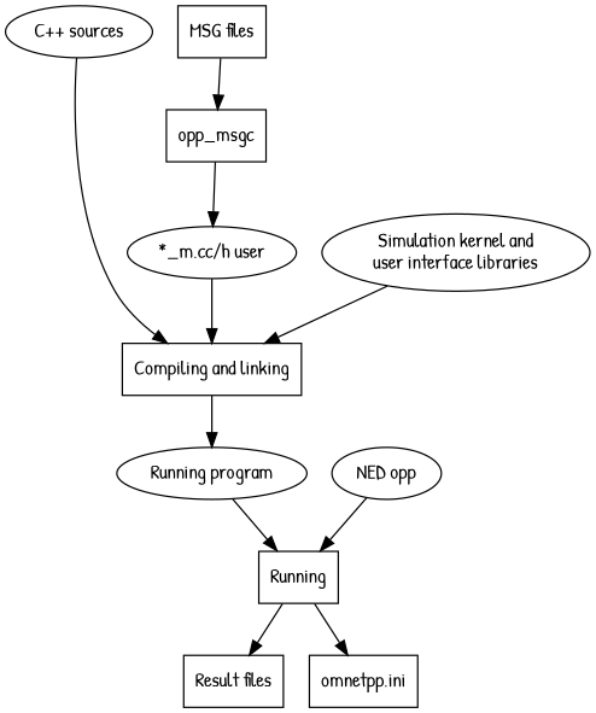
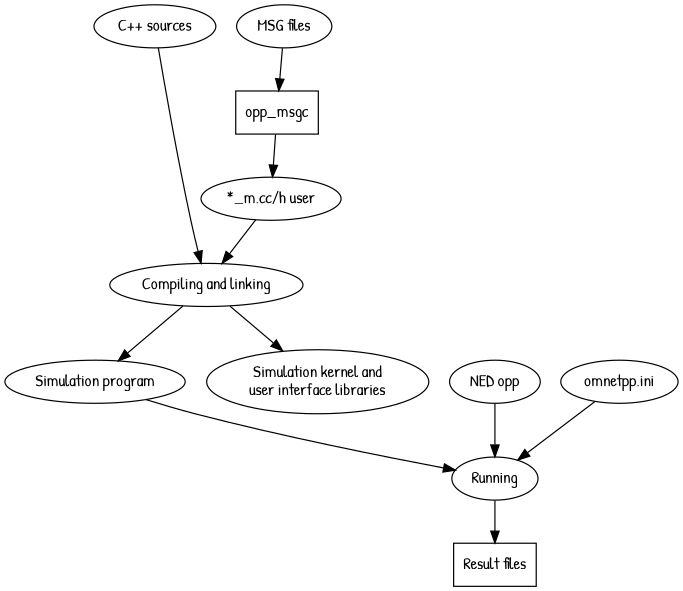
  digraph {
    fontname="Patrick Hand"
    fontsize=12
    node [fontname="Patrick Hand" shape=ellipse]
    edge [fontname="Patrick Hand"]
    n1 [label="C++ sources"]
-   n2 [label="MSG files" shape=box]
-   n3 [label="Compiling and linking" shape=rectangle]
+   n2 [label="MSG files"]
+   n3 [label="Compiling and linking"]
    n4 [label=opp_msgc shape=rectangle]
-   n5 [label="Running program"]
+   n5 [label="Simulation program"]
    n6 [label="*_m.cc/h user"]
    n7 [label="NED opp"]
-   n8 [label=Running shape=rectangle]
+   n8 [label=Running]
    n9 [label="Result files" shape=box]
-   n10 [label="omnetpp.ini" shape=box]
+   n10 [label="omnetpp.ini"]
    n11 [label="Simulation kernel and\nuser interface libraries"]
    subgraph sub_1 {
      rank=same
      n1
      n2
    }
    n1 -> n3
    n2 -> n4
    n3 -> n5
    n4 -> n6
    n5 -> n8
    n6 -> n3
    n7 -> n8
    n8 -> n9
-   n8 -> n10
-   n11 -> n3
+   n10 -> n8
+   n3 -> n11
  }
